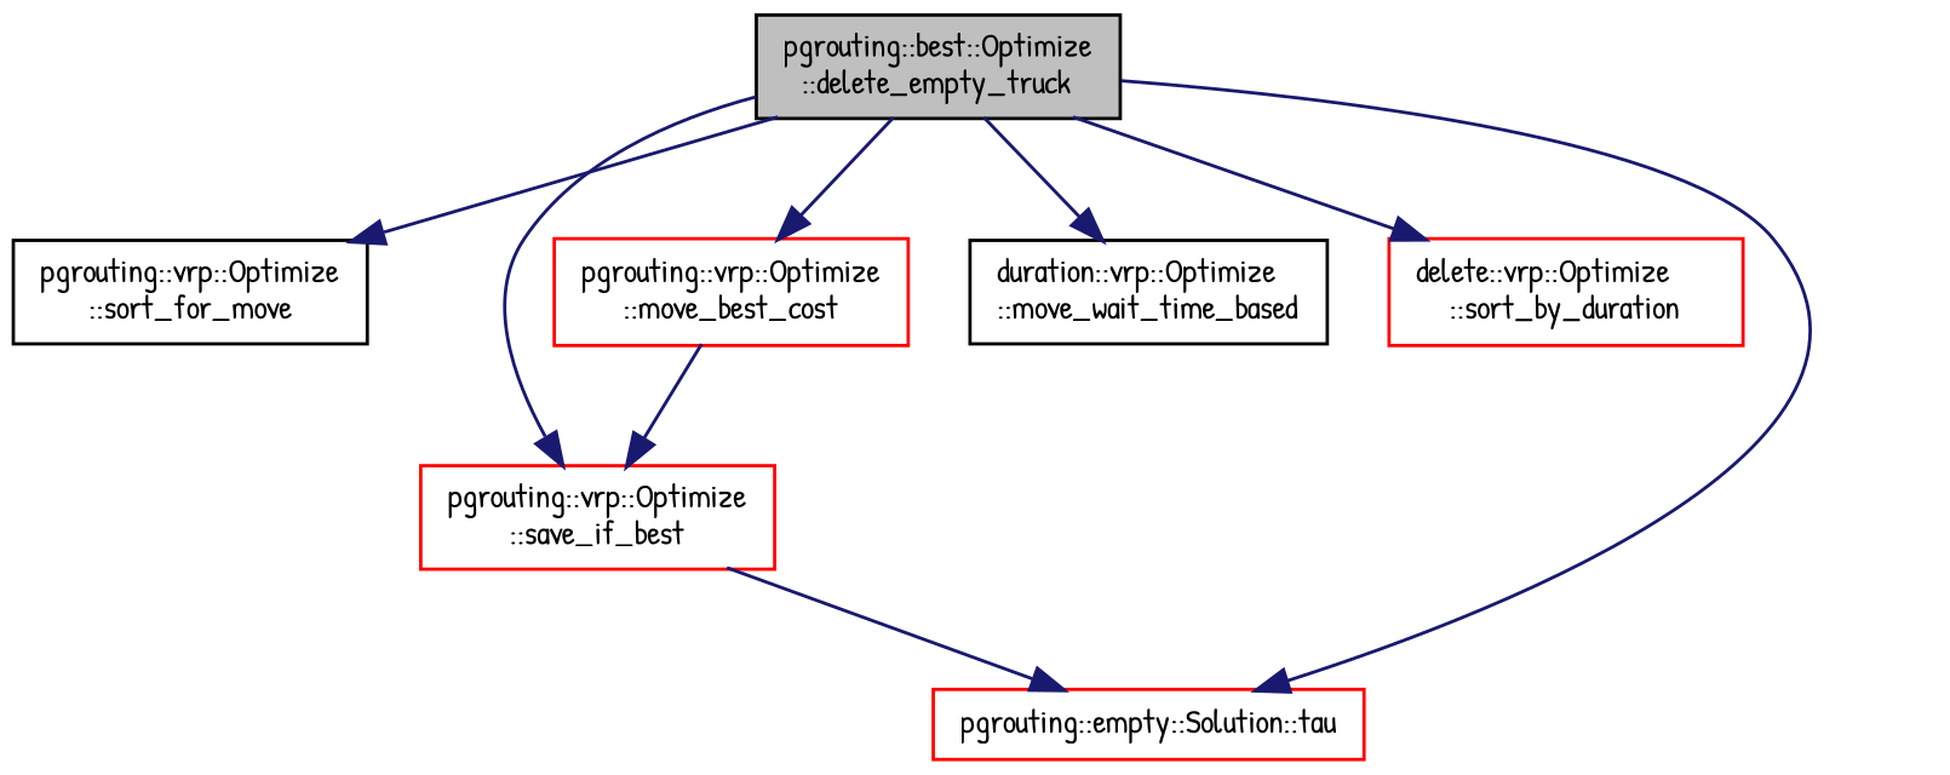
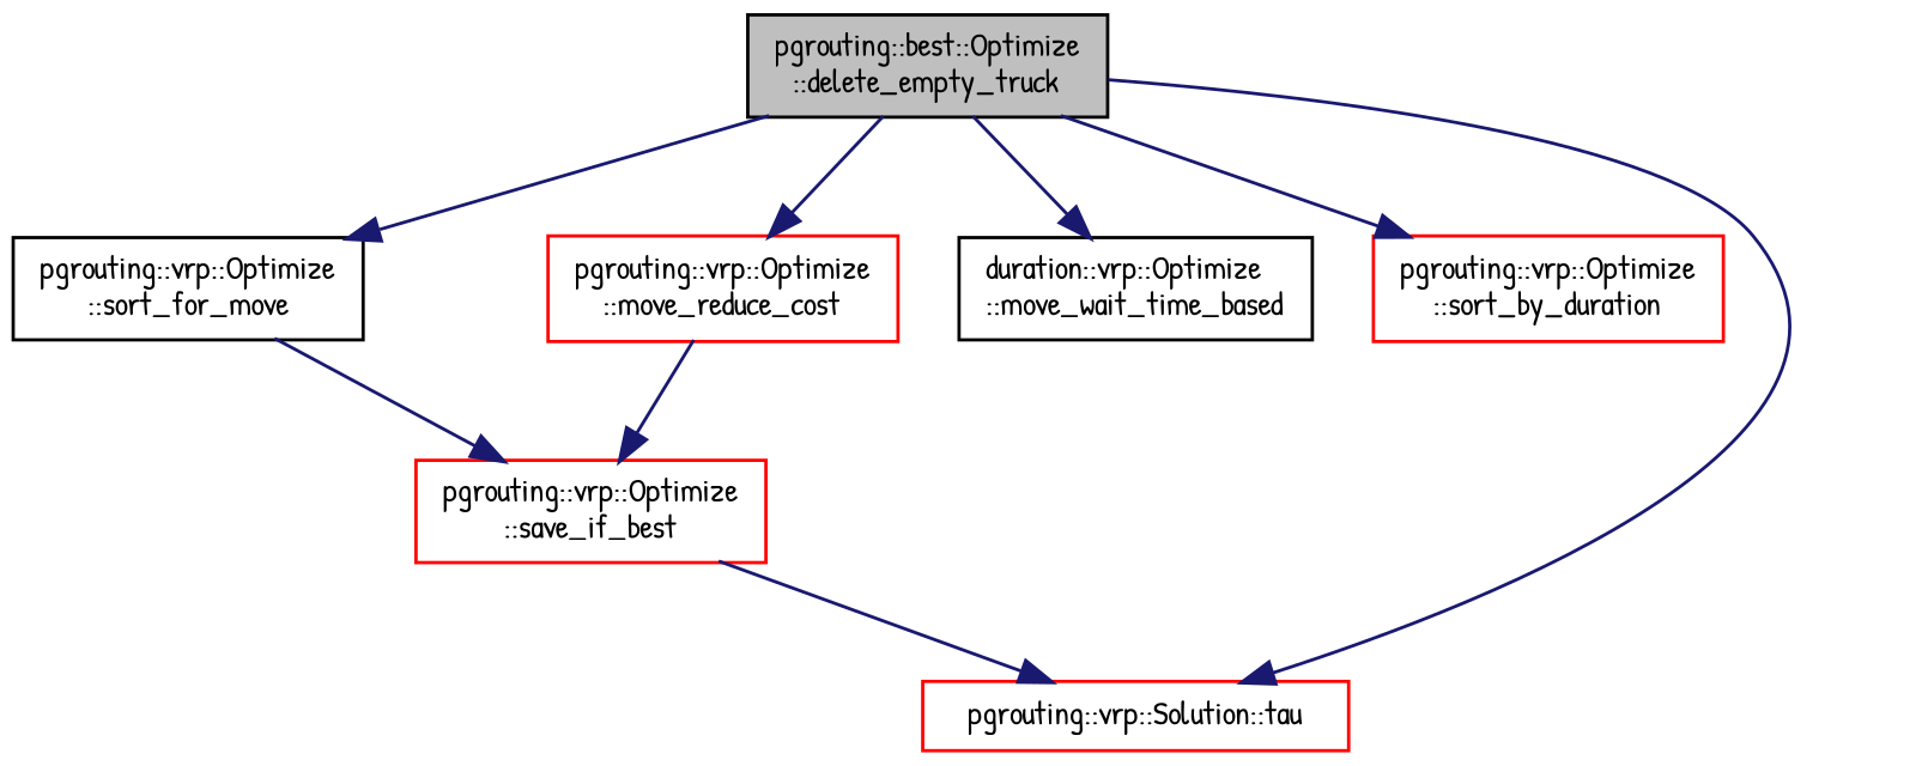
  digraph {
    fontname="Patrick Hand"
    rankdir=TB
    node [color=red fillcolor=white fontname="Patrick Hand" fontsize=10 shape=record style=filled]
    edge [color=midnightblue fontname="Patrick Hand" fontsize=10 labelfontname=Helvetica labelfontsize=10 style=solid]
    n1 [color=black fillcolor=grey75 fontcolor=black height=0.2 label="pgrouting::best::Optimize\l::delete_empty_truck" width=0.4]
-   n2 [height=0.2 label="pgrouting::vrp::Optimize\l::move_best_cost" width=0.4]
+   n2 [height=0.2 label="pgrouting::vrp::Optimize\l::move_reduce_cost" width=0.4]
    n3 [height=0.2 label="pgrouting::vrp::Optimize\l::save_if_best" width=0.4]
-   n4 [height=0.2 label="pgrouting::empty::Solution::tau" width=0.4]
+   n4 [height=0.2 label="pgrouting::vrp::Solution::tau" width=0.4]
    n5 [color=black height=0.2 label="duration::vrp::Optimize\l::move_wait_time_based" width=0.4]
-   n6 [height=0.2 label="delete::vrp::Optimize\l::sort_by_duration" width=0.4]
+   n6 [height=0.2 label="pgrouting::vrp::Optimize\l::sort_by_duration" width=0.4]
    n7 [color=black height=0.2 label="pgrouting::vrp::Optimize\l::sort_for_move" width=0.4]
    n1 -> n2
-   n1 -> n3
+   n7 -> n3
    n1 -> n4
    n1 -> n5
    n1 -> n6
    n1 -> n7
    n2 -> n3
    n3 -> n4
  }
